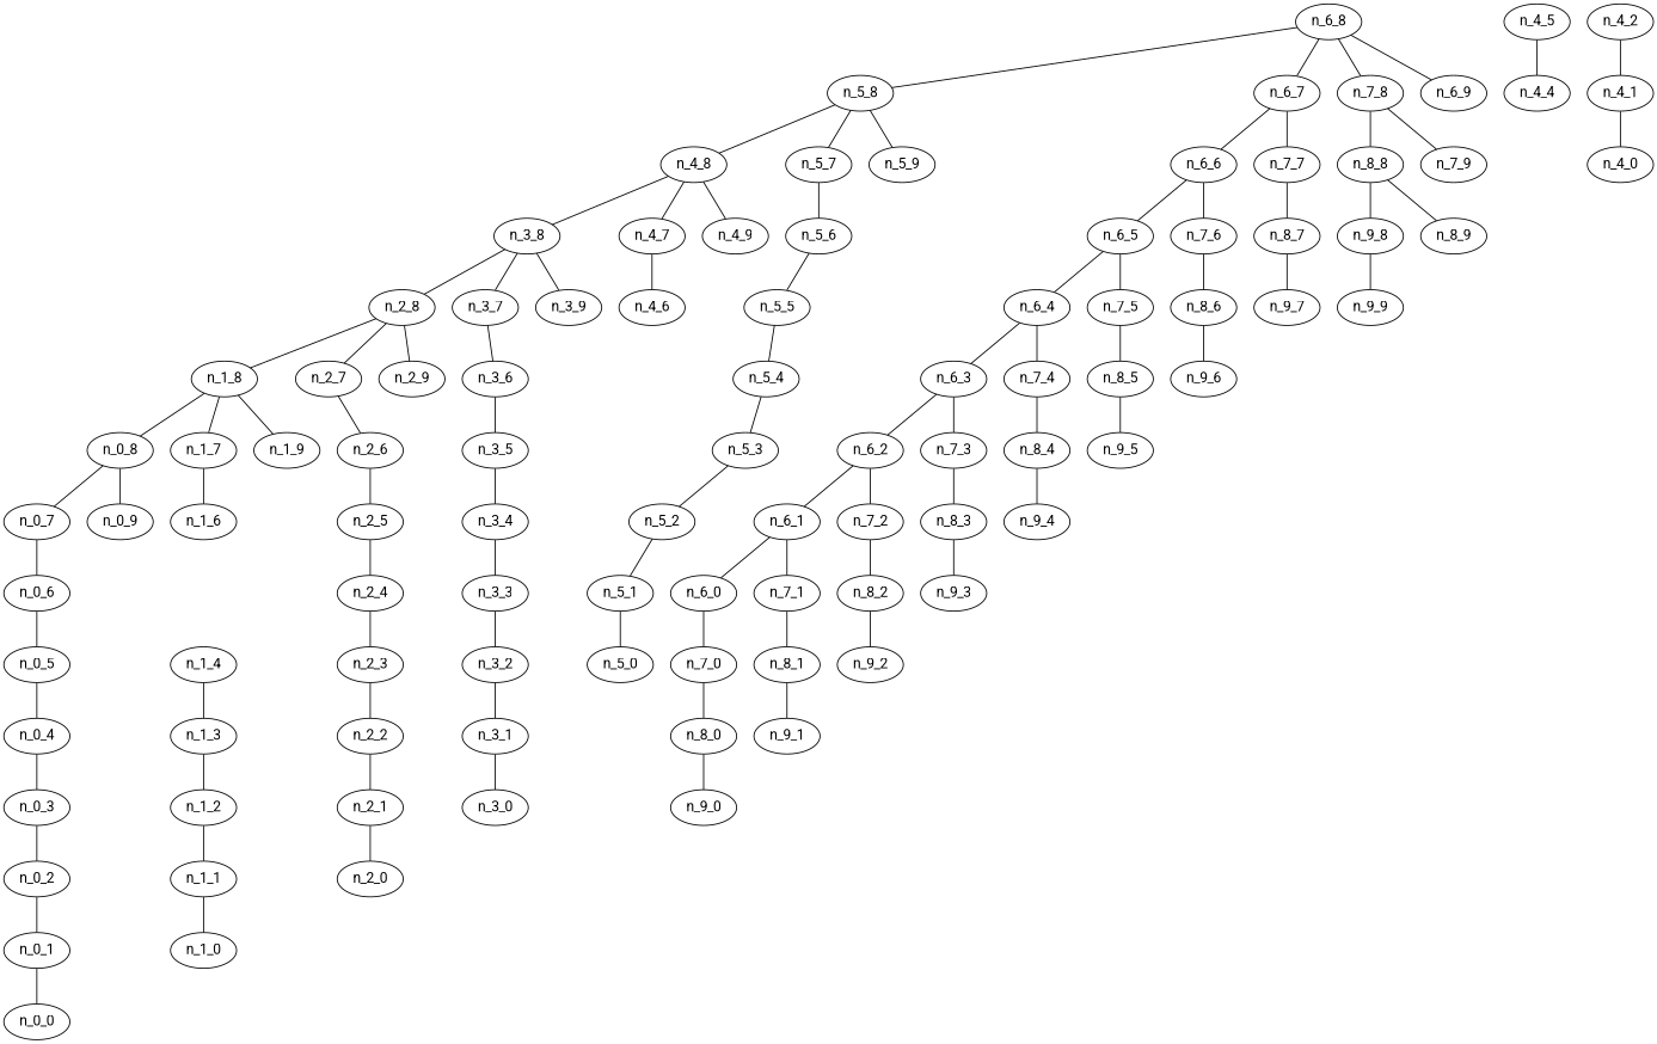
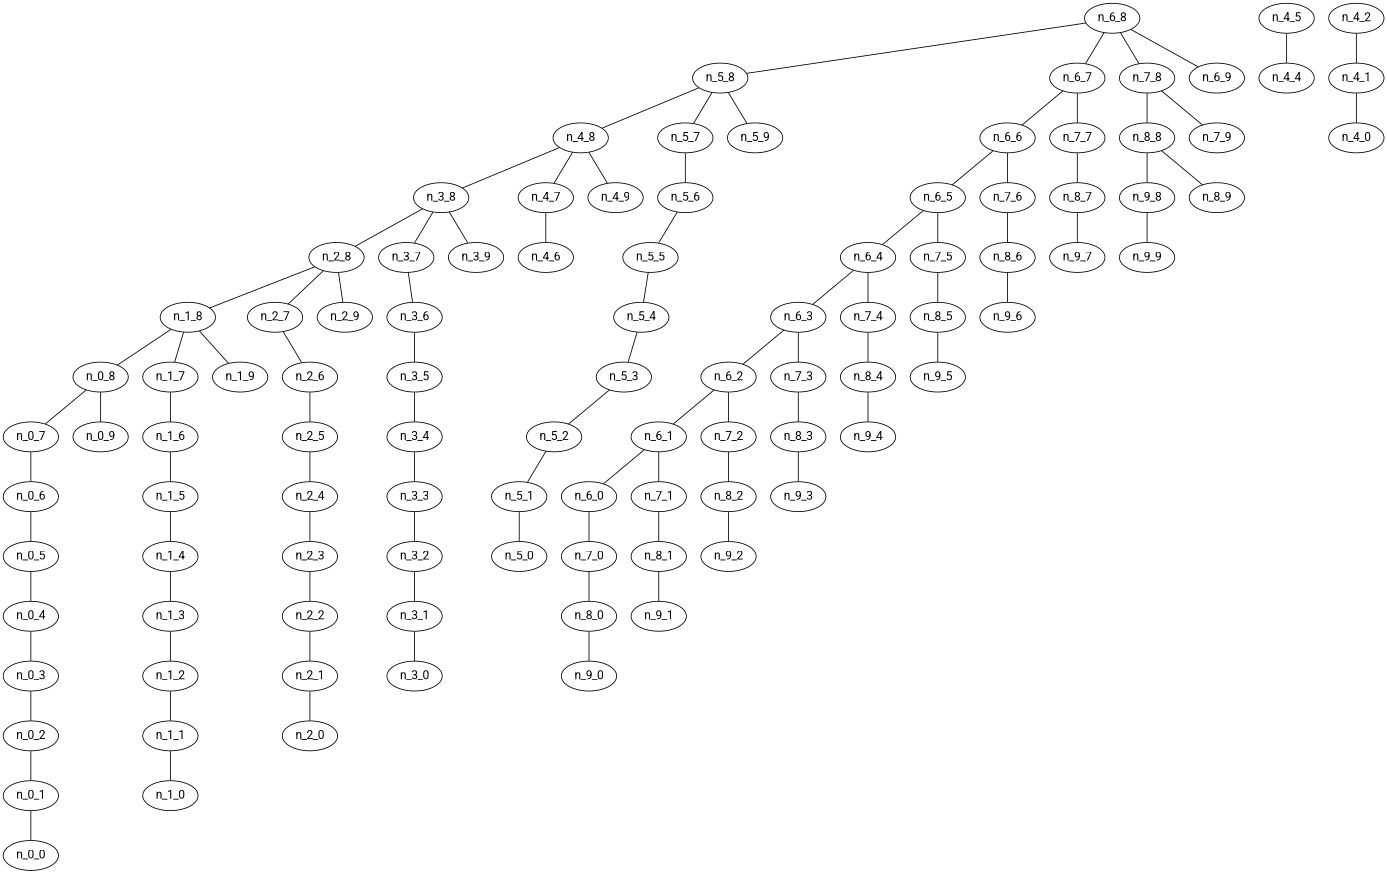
  graph {
    fontname=Roboto
    node [fontname=Roboto]
    edge [fontname=Roboto]
    n_6_8
    n_5_8
    n_6_7
    n_7_8
    n_6_9
    n_4_8
    n_5_7
    n_5_9
    n_6_6
    n_7_7
    n_8_8
    n_7_9
    n_3_8
    n_4_7
    n_4_9
    n_5_6
    n_6_5
    n_7_6
    n_8_7
    n_9_8
    n_8_9
    n_2_8
    n_3_7
    n_3_9
    n_4_6
    n_5_5
    n_6_4
    n_7_5
    n_8_6
    n_9_7
    n_9_9
    n_1_8
    n_2_7
    n_2_9
    n_3_6
    n_5_4
    n_6_3
    n_7_4
    n_8_5
    n_9_6
    n_0_8
    n_1_7
    n_1_9
    n_2_6
    n_3_5
    n_4_5
    n_4_4
    n_5_3
    n_6_2
    n_7_3
    n_8_4
    n_9_5
    n_0_7
    n_0_9
    n_1_6
    n_2_5
    n_3_4
    n_5_2
    n_6_1
    n_7_2
    n_8_3
    n_9_4
    n_0_6
+   n_1_5
    n_2_4
    n_3_3
    n_5_1
    n_6_0
    n_7_1
    n_8_2
    n_9_3
    n_0_5
    n_1_4
    n_2_3
    n_3_2
    n_4_2
    n_4_1
    n_5_0
    n_7_0
    n_8_1
    n_9_2
    n_0_4
    n_1_3
    n_2_2
    n_3_1
    n_4_0
    n_8_0
    n_9_1
    n_0_3
    n_1_2
    n_2_1
    n_3_0
    n_9_0
    n_0_2
    n_1_1
    n_2_0
    n_0_1
    n_1_0
    n_0_0
    n_6_8 -- n_5_8
    n_6_8 -- n_6_7
    n_6_8 -- n_7_8
    n_6_8 -- n_6_9
    n_5_8 -- n_4_8
    n_5_8 -- n_5_7
    n_5_8 -- n_5_9
    n_6_7 -- n_6_6
    n_6_7 -- n_7_7
    n_7_8 -- n_8_8
    n_7_8 -- n_7_9
    n_4_8 -- n_3_8
    n_4_8 -- n_4_7
    n_4_8 -- n_4_9
    n_5_7 -- n_5_6
    n_6_6 -- n_6_5
    n_6_6 -- n_7_6
    n_7_7 -- n_8_7
    n_8_8 -- n_9_8
    n_8_8 -- n_8_9
    n_3_8 -- n_2_8
    n_3_8 -- n_3_7
    n_3_8 -- n_3_9
    n_4_7 -- n_4_6
    n_5_6 -- n_5_5
    n_6_5 -- n_6_4
    n_6_5 -- n_7_5
    n_7_6 -- n_8_6
    n_8_7 -- n_9_7
    n_9_8 -- n_9_9
    n_2_8 -- n_1_8
    n_2_8 -- n_2_7
    n_2_8 -- n_2_9
    n_3_7 -- n_3_6
    n_5_5 -- n_5_4
    n_6_4 -- n_6_3
    n_6_4 -- n_7_4
    n_7_5 -- n_8_5
    n_8_6 -- n_9_6
    n_1_8 -- n_0_8
    n_1_8 -- n_1_7
    n_1_8 -- n_1_9
    n_2_7 -- n_2_6
    n_3_6 -- n_3_5
    n_5_4 -- n_5_3
    n_6_3 -- n_6_2
    n_6_3 -- n_7_3
    n_7_4 -- n_8_4
    n_8_5 -- n_9_5
    n_0_8 -- n_0_7
    n_0_8 -- n_0_9
    n_1_7 -- n_1_6
    n_2_6 -- n_2_5
    n_3_5 -- n_3_4
    n_4_5 -- n_4_4
    n_5_3 -- n_5_2
    n_6_2 -- n_6_1
    n_6_2 -- n_7_2
    n_7_3 -- n_8_3
    n_8_4 -- n_9_4
    n_0_7 -- n_0_6
+   n_1_6 -- n_1_5
    n_2_5 -- n_2_4
    n_3_4 -- n_3_3
    n_5_2 -- n_5_1
    n_6_1 -- n_6_0
    n_6_1 -- n_7_1
    n_7_2 -- n_8_2
    n_8_3 -- n_9_3
    n_0_6 -- n_0_5
+   n_1_5 -- n_1_4
    n_2_4 -- n_2_3
    n_3_3 -- n_3_2
    n_5_1 -- n_5_0
    n_6_0 -- n_7_0
    n_7_1 -- n_8_1
    n_8_2 -- n_9_2
    n_0_5 -- n_0_4
    n_1_4 -- n_1_3
    n_2_3 -- n_2_2
    n_3_2 -- n_3_1
    n_4_2 -- n_4_1
    n_4_1 -- n_4_0
    n_7_0 -- n_8_0
    n_8_1 -- n_9_1
    n_0_4 -- n_0_3
    n_1_3 -- n_1_2
    n_2_2 -- n_2_1
    n_3_1 -- n_3_0
    n_8_0 -- n_9_0
    n_0_3 -- n_0_2
    n_1_2 -- n_1_1
    n_2_1 -- n_2_0
    n_0_2 -- n_0_1
    n_1_1 -- n_1_0
    n_0_1 -- n_0_0
  }
